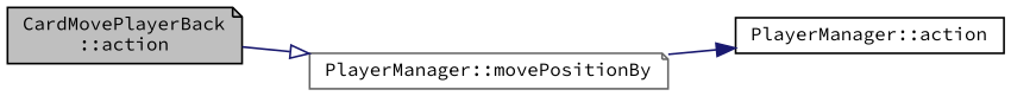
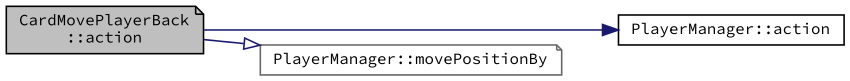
  digraph {
    fontname="Source Code Pro"
    rankdir=LR
    node [color=black fillcolor=white fontname="Source Code Pro" fontsize=10 shape=note style=filled]
    edge [color=midnightblue fontname="Source Code Pro" fontsize=10 labelfontname=FreeSans labelfontsize=10 style=solid]
    n1 [fillcolor=grey75 fontcolor=black height=0.2 label="CardMovePlayerBack\l::action" width=0.4]
    n2 [height=0.2 label="PlayerManager::action" shape=box width=0.4]
    n3 [color=gray40 height=0.2 label="PlayerManager::movePositionBy" width=0.4]
-   n3 -> n2 [arrowhead=normal]
+   n1 -> n2 [arrowhead=normal]
    n1 -> n3 [arrowhead=onormal]
  }
